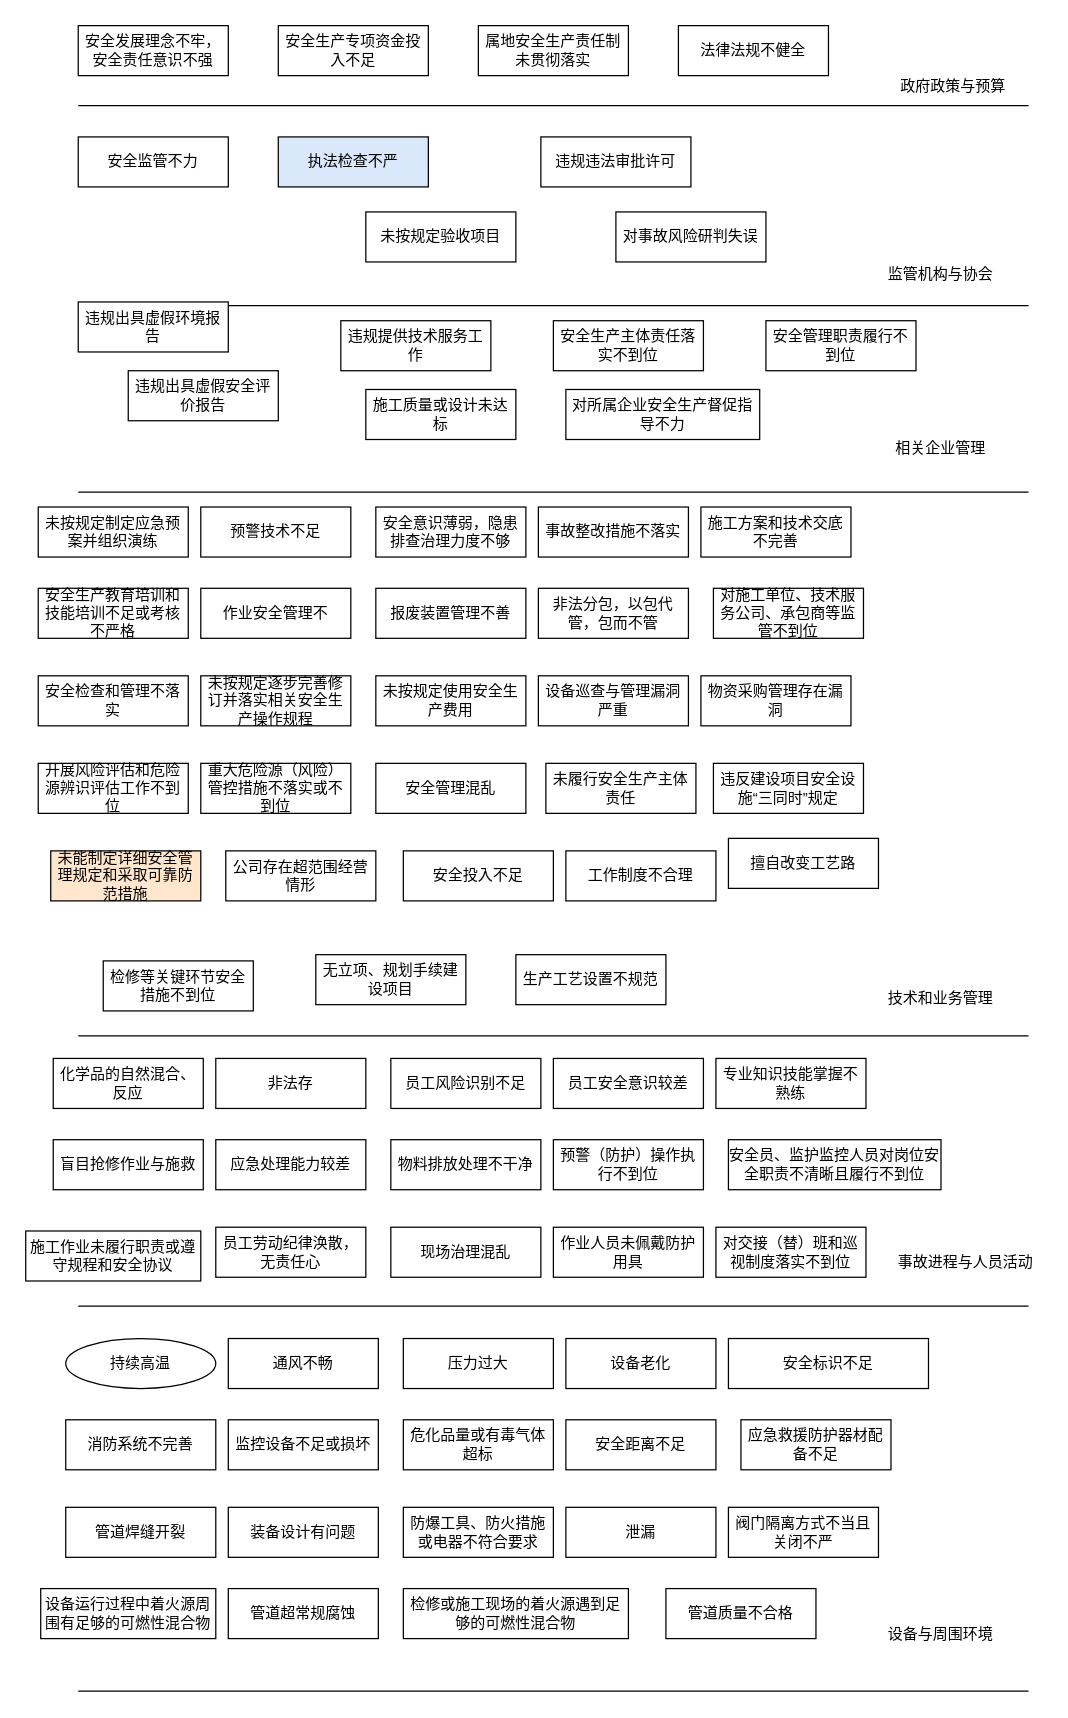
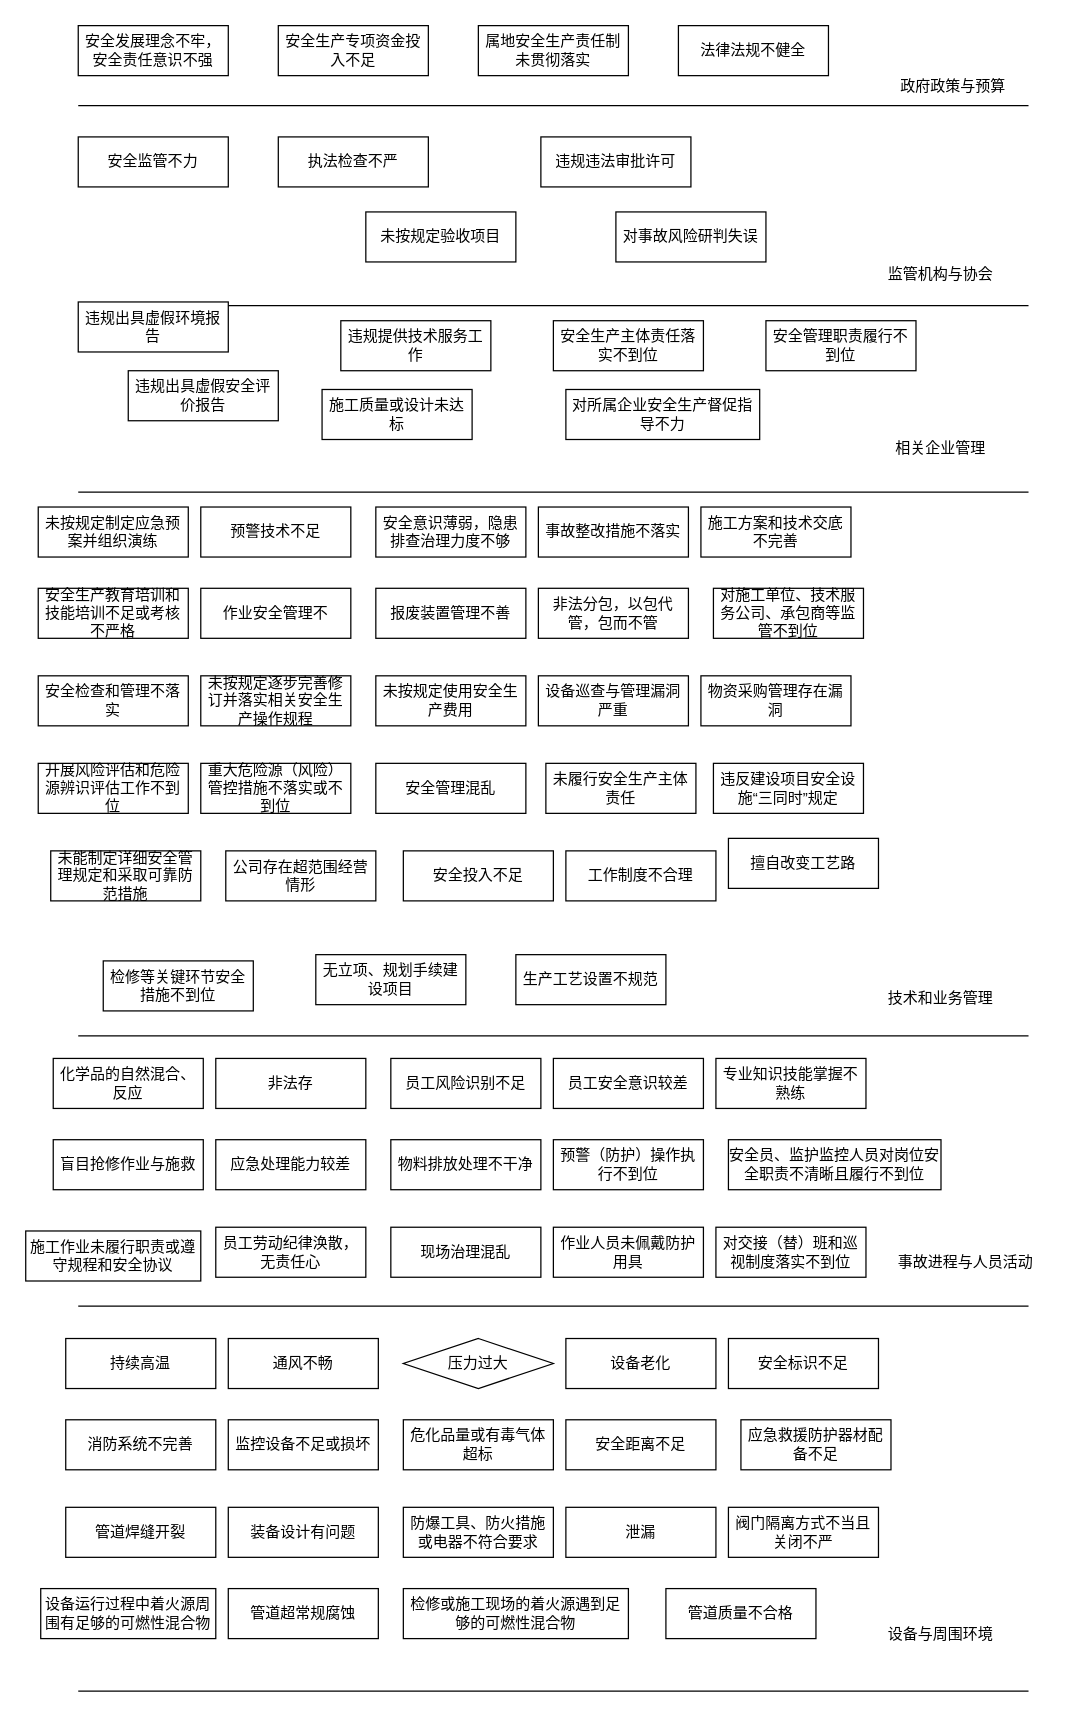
  <mxCell id="0" />
  <mxCell id="1" parent="0" />
  <mxCell id="2" value="" style="endArrow=none;html=1;rounded=0;" edge="1" parent="1"><mxGeometry width="50" height="50" relative="1" as="geometry"><mxPoint x="62" y="84" as="sourcePoint" /><mxPoint x="822" y="84" as="targetPoint" /></mxGeometry></mxCell>
  <mxCell id="3" value="" style="endArrow=none;html=1;rounded=0;" edge="1" parent="1"><mxGeometry width="50" height="50" relative="1" as="geometry"><mxPoint x="62" y="244" as="sourcePoint" /><mxPoint x="822" y="244" as="targetPoint" /></mxGeometry></mxCell>
  <mxCell id="4" value="" style="endArrow=none;html=1;rounded=0;" edge="1" parent="1"><mxGeometry width="50" height="50" relative="1" as="geometry"><mxPoint x="62" y="393" as="sourcePoint" /><mxPoint x="822" y="393" as="targetPoint" /></mxGeometry></mxCell>
  <mxCell id="5" value="" style="endArrow=none;html=1;rounded=0;" edge="1" parent="1"><mxGeometry width="50" height="50" relative="1" as="geometry"><mxPoint x="62" y="828" as="sourcePoint" /><mxPoint x="822" y="828" as="targetPoint" /></mxGeometry></mxCell>
  <mxCell id="6" value="" style="endArrow=none;html=1;rounded=0;" edge="1" parent="1"><mxGeometry width="50" height="50" relative="1" as="geometry"><mxPoint x="62" y="1044" as="sourcePoint" /><mxPoint x="822" y="1044" as="targetPoint" /></mxGeometry></mxCell>
  <mxCell id="7" value="政府政策与预算" style="text;html=1;strokeColor=none;fillColor=none;align=center;verticalAlign=middle;whiteSpace=wrap;rounded=0;" vertex="1" parent="1"><mxGeometry x="712" y="54" width="100" height="30" as="geometry" /></mxCell>
  <mxCell id="8" value="监管机构与协会" style="text;html=1;strokeColor=none;fillColor=none;align=center;verticalAlign=middle;whiteSpace=wrap;rounded=0;" vertex="1" parent="1"><mxGeometry x="702" y="204" width="100" height="30" as="geometry" /></mxCell>
  <mxCell id="9" value="相关企业管理" style="text;html=1;strokeColor=none;fillColor=none;align=center;verticalAlign=middle;whiteSpace=wrap;rounded=0;" vertex="1" parent="1"><mxGeometry x="702" y="343" width="100" height="30" as="geometry" /></mxCell>
  <mxCell id="10" value="技术和业务管理" style="text;html=1;strokeColor=none;fillColor=none;align=center;verticalAlign=middle;whiteSpace=wrap;rounded=0;" vertex="1" parent="1"><mxGeometry x="702" y="783" width="100" height="30" as="geometry" /></mxCell>
  <mxCell id="11" value="事故进程与人员活动" style="text;html=1;strokeColor=none;fillColor=none;align=center;verticalAlign=middle;whiteSpace=wrap;rounded=0;" vertex="1" parent="1"><mxGeometry x="712" y="994" width="120" height="30" as="geometry" /></mxCell>
  <mxCell id="12" value="设备与周围环境" style="text;html=1;strokeColor=none;fillColor=none;align=center;verticalAlign=middle;whiteSpace=wrap;rounded=0;" vertex="1" parent="1"><mxGeometry x="702" y="1292" width="100" height="30" as="geometry" /></mxCell>
  <mxCell id="13" value="" style="endArrow=none;html=1;rounded=0;" edge="1" parent="1"><mxGeometry width="50" height="50" relative="1" as="geometry"><mxPoint x="62" y="1352" as="sourcePoint" /><mxPoint x="822" y="1352" as="targetPoint" /></mxGeometry></mxCell>
  <mxCell id="14" value="安全发展理念不牢，安全责任意识不强" style="rounded=0;whiteSpace=wrap;html=1;" vertex="1" parent="1"><mxGeometry x="62" y="20" width="120" height="40" as="geometry" /></mxCell>
  <mxCell id="15" value="安全生产专项资金投入不足" style="rounded=0;whiteSpace=wrap;html=1;" vertex="1" parent="1"><mxGeometry x="222" y="20" width="120" height="40" as="geometry" /></mxCell>
  <mxCell id="16" value="属地安全生产责任制未贯彻落实" style="rounded=0;whiteSpace=wrap;html=1;" vertex="1" parent="1"><mxGeometry x="382" y="20" width="120" height="40" as="geometry" /></mxCell>
  <mxCell id="17" value="法律法规不健全" style="rounded=0;whiteSpace=wrap;html=1;" vertex="1" parent="1"><mxGeometry x="542" y="20" width="120" height="40" as="geometry" /></mxCell>
  <mxCell id="18" value="对事故风险研判失误" style="rounded=0;whiteSpace=wrap;html=1;" vertex="1" parent="1"><mxGeometry x="492" y="169" width="120" height="40" as="geometry" /></mxCell>
  <mxCell id="19" value="违规违法审批许可" style="rounded=0;whiteSpace=wrap;html=1;" vertex="1" parent="1"><mxGeometry x="432" y="109" width="120" height="40" as="geometry" /></mxCell>
  <mxCell id="20" value="安全监管不力" style="rounded=0;whiteSpace=wrap;html=1;" vertex="1" parent="1"><mxGeometry x="62" y="109" width="120" height="40" as="geometry" /></mxCell>
- <mxCell id="21" value="执法检查不严" style="rounded=0;whiteSpace=wrap;html=1;fillColor=#dae8fc;" vertex="1" parent="1"><mxGeometry x="222" y="109" width="120" height="40" as="geometry" /></mxCell>
+ <mxCell id="21" value="执法检查不严" style="rounded=0;whiteSpace=wrap;html=1;" vertex="1" parent="1"><mxGeometry x="222" y="109" width="120" height="40" as="geometry" /></mxCell>
  <mxCell id="22" value="未按规定验收项目" style="rounded=0;whiteSpace=wrap;html=1;" vertex="1" parent="1"><mxGeometry x="292" y="169" width="120" height="40" as="geometry" /></mxCell>
  <mxCell id="23" value="违规出具虚假环境报告" style="rounded=0;whiteSpace=wrap;html=1;" vertex="1" parent="1"><mxGeometry x="62" y="241" width="120" height="40" as="geometry" /></mxCell>
  <mxCell id="24" value="违规出具虚假安全评价报告" style="rounded=0;whiteSpace=wrap;html=1;" vertex="1" parent="1"><mxGeometry x="102" y="296" width="120" height="40" as="geometry" /></mxCell>
  <mxCell id="25" value="违规提供技术服务工作" style="rounded=0;whiteSpace=wrap;html=1;" vertex="1" parent="1"><mxGeometry x="272" y="256" width="120" height="40" as="geometry" /></mxCell>
- <mxCell id="26" value="施工质量或设计未达标" style="rounded=0;whiteSpace=wrap;html=1;" vertex="1" parent="1"><mxGeometry x="292" y="311" width="120" height="40" as="geometry" /></mxCell>
+ <mxCell id="26" value="施工质量或设计未达标" style="rounded=0;whiteSpace=wrap;html=1;" vertex="1" parent="1"><mxGeometry x="257" y="311" width="120" height="40" as="geometry" /></mxCell>
  <mxCell id="27" value="安全生产主体责任落实不到位" style="rounded=0;whiteSpace=wrap;html=1;" vertex="1" parent="1"><mxGeometry x="442" y="256" width="120" height="40" as="geometry" /></mxCell>
  <mxCell id="28" value="对所属企业安全生产督促指导不力" style="rounded=0;whiteSpace=wrap;html=1;" vertex="1" parent="1"><mxGeometry x="452" y="311" width="155" height="40" as="geometry" /></mxCell>
  <mxCell id="29" value="安全管理职责履行不到位" style="rounded=0;whiteSpace=wrap;html=1;" vertex="1" parent="1"><mxGeometry x="612" y="256" width="120" height="40" as="geometry" /></mxCell>
  <mxCell id="30" value="未按规定制定应急预案并组织演练" style="rounded=0;whiteSpace=wrap;html=1;" vertex="1" parent="1"><mxGeometry x="30" y="405" width="120" height="40" as="geometry" /></mxCell>
  <mxCell id="31" value="安全生产教育培训和技能培训不足或考核不严格" style="rounded=0;whiteSpace=wrap;html=1;" vertex="1" parent="1"><mxGeometry x="30" y="470" width="120" height="40" as="geometry" /></mxCell>
  <mxCell id="32" value="安全检查和管理不落实" style="rounded=0;whiteSpace=wrap;html=1;" vertex="1" parent="1"><mxGeometry x="30" y="540" width="120" height="40" as="geometry" /></mxCell>
  <mxCell id="33" value="预警技术不足" style="rounded=0;whiteSpace=wrap;html=1;" vertex="1" parent="1"><mxGeometry x="160" y="405" width="120" height="40" as="geometry" /></mxCell>
  <mxCell id="34" value="作业安全管理不" style="rounded=0;whiteSpace=wrap;html=1;" vertex="1" parent="1"><mxGeometry x="160" y="470" width="120" height="40" as="geometry" /></mxCell>
  <mxCell id="35" value="未按规定逐步完善修订并落实相关安全生产操作规程" style="rounded=0;whiteSpace=wrap;html=1;" vertex="1" parent="1"><mxGeometry x="160" y="540" width="120" height="40" as="geometry" /></mxCell>
  <mxCell id="36" value="安全意识薄弱，隐患排查治理力度不够" style="rounded=0;whiteSpace=wrap;html=1;" vertex="1" parent="1"><mxGeometry x="300" y="405" width="120" height="40" as="geometry" /></mxCell>
  <mxCell id="37" value="报废装置管理不善" style="rounded=0;whiteSpace=wrap;html=1;" vertex="1" parent="1"><mxGeometry x="300" y="470" width="120" height="40" as="geometry" /></mxCell>
  <mxCell id="38" value="未按规定使用安全生产费用" style="rounded=0;whiteSpace=wrap;html=1;" vertex="1" parent="1"><mxGeometry x="300" y="540" width="120" height="40" as="geometry" /></mxCell>
  <mxCell id="39" value="事故整改措施不落实" style="rounded=0;whiteSpace=wrap;html=1;" vertex="1" parent="1"><mxGeometry x="430" y="405" width="120" height="40" as="geometry" /></mxCell>
  <mxCell id="40" value="非法分包，以包代管，包而不管" style="rounded=0;whiteSpace=wrap;html=1;" vertex="1" parent="1"><mxGeometry x="430" y="470" width="120" height="40" as="geometry" /></mxCell>
  <mxCell id="41" value="设备巡查与管理漏洞严重" style="rounded=0;whiteSpace=wrap;html=1;" vertex="1" parent="1"><mxGeometry x="430" y="540" width="120" height="40" as="geometry" /></mxCell>
  <mxCell id="42" value="施工方案和技术交底不完善" style="rounded=0;whiteSpace=wrap;html=1;" vertex="1" parent="1"><mxGeometry x="560" y="405" width="120" height="40" as="geometry" /></mxCell>
  <mxCell id="43" value="对施工单位、技术服务公司、承包商等监管不到位" style="rounded=0;whiteSpace=wrap;html=1;" vertex="1" parent="1"><mxGeometry x="570" y="470" width="120" height="40" as="geometry" /></mxCell>
  <mxCell id="44" value="物资采购管理存在漏洞" style="rounded=0;whiteSpace=wrap;html=1;" vertex="1" parent="1"><mxGeometry x="560" y="540" width="120" height="40" as="geometry" /></mxCell>
  <mxCell id="45" value="开展风险评估和危险源辨识评估工作不到位" style="rounded=0;whiteSpace=wrap;html=1;" vertex="1" parent="1"><mxGeometry x="30" y="610" width="120" height="40" as="geometry" /></mxCell>
  <mxCell id="46" value="重大危险源（风险）管控措施不落实或不到位" style="rounded=0;whiteSpace=wrap;html=1;" vertex="1" parent="1"><mxGeometry x="160" y="610" width="120" height="40" as="geometry" /></mxCell>
  <mxCell id="47" value="安全管理混乱" style="rounded=0;whiteSpace=wrap;html=1;" vertex="1" parent="1"><mxGeometry x="300" y="610" width="120" height="40" as="geometry" /></mxCell>
  <mxCell id="48" value="未履行安全生产主体责任" style="rounded=0;whiteSpace=wrap;html=1;" vertex="1" parent="1"><mxGeometry x="436" y="610" width="120" height="40" as="geometry" /></mxCell>
  <mxCell id="49" value="违反建设项目安全设施“三同时”规定" style="rounded=0;whiteSpace=wrap;html=1;" vertex="1" parent="1"><mxGeometry x="570" y="610" width="120" height="40" as="geometry" /></mxCell>
- <mxCell id="50" value="未能制定详细安全管理规定和采取可靠防范措施" style="rounded=0;whiteSpace=wrap;html=1;fillColor=#ffe6cc;" vertex="1" parent="1"><mxGeometry x="40" y="680" width="120" height="40" as="geometry" /></mxCell>
+ <mxCell id="50" value="未能制定详细安全管理规定和采取可靠防范措施" style="rounded=0;whiteSpace=wrap;html=1;" vertex="1" parent="1"><mxGeometry x="40" y="680" width="120" height="40" as="geometry" /></mxCell>
  <mxCell id="51" value="公司存在超范围经营情形" style="rounded=0;whiteSpace=wrap;html=1;" vertex="1" parent="1"><mxGeometry x="180" y="680" width="120" height="40" as="geometry" /></mxCell>
  <mxCell id="52" value="安全投入不足" style="rounded=0;whiteSpace=wrap;html=1;" vertex="1" parent="1"><mxGeometry x="322" y="680" width="120" height="40" as="geometry" /></mxCell>
  <mxCell id="53" value="工作制度不合理" style="rounded=0;whiteSpace=wrap;html=1;" vertex="1" parent="1"><mxGeometry x="452" y="680" width="120" height="40" as="geometry" /></mxCell>
  <mxCell id="54" value="擅自改变工艺路" style="rounded=0;whiteSpace=wrap;html=1;" vertex="1" parent="1"><mxGeometry x="582" y="670" width="120" height="40" as="geometry" /></mxCell>
  <mxCell id="55" value="检修等关键环节安全措施不到位" style="rounded=0;whiteSpace=wrap;html=1;" vertex="1" parent="1"><mxGeometry x="82" y="768" width="120" height="40" as="geometry" /></mxCell>
  <mxCell id="56" value="无立项、规划手续建设项目" style="rounded=0;whiteSpace=wrap;html=1;" vertex="1" parent="1"><mxGeometry x="252" y="763" width="120" height="40" as="geometry" /></mxCell>
  <mxCell id="57" value="生产工艺设置不规范" style="rounded=0;whiteSpace=wrap;html=1;" vertex="1" parent="1"><mxGeometry x="412" y="763" width="120" height="40" as="geometry" /></mxCell>
  <mxCell id="58" value="化学品的自然混合、反应" style="rounded=0;whiteSpace=wrap;html=1;" vertex="1" parent="1"><mxGeometry x="42" y="846" width="120" height="40" as="geometry" /></mxCell>
  <mxCell id="59" value="盲目抢修作业与施救" style="rounded=0;whiteSpace=wrap;html=1;" vertex="1" parent="1"><mxGeometry x="42" y="911" width="120" height="40" as="geometry" /></mxCell>
  <mxCell id="60" value="施工作业未履行职责或遵守规程和安全协议" style="rounded=0;whiteSpace=wrap;html=1;" vertex="1" parent="1"><mxGeometry x="20" y="984" width="140" height="40" as="geometry" /></mxCell>
  <mxCell id="61" value="非法存" style="rounded=0;whiteSpace=wrap;html=1;" vertex="1" parent="1"><mxGeometry x="172" y="846" width="120" height="40" as="geometry" /></mxCell>
  <mxCell id="62" value="应急处理能力较差" style="rounded=0;whiteSpace=wrap;html=1;" vertex="1" parent="1"><mxGeometry x="172" y="911" width="120" height="40" as="geometry" /></mxCell>
  <mxCell id="63" value="员工劳动纪律涣散，无责任心" style="rounded=0;whiteSpace=wrap;html=1;" vertex="1" parent="1"><mxGeometry x="172" y="981" width="120" height="40" as="geometry" /></mxCell>
  <mxCell id="64" value="员工风险识别不足" style="rounded=0;whiteSpace=wrap;html=1;" vertex="1" parent="1"><mxGeometry x="312" y="846" width="120" height="40" as="geometry" /></mxCell>
  <mxCell id="65" value="物料排放处理不干净" style="rounded=0;whiteSpace=wrap;html=1;" vertex="1" parent="1"><mxGeometry x="312" y="911" width="120" height="40" as="geometry" /></mxCell>
  <mxCell id="66" value="现场治理混乱" style="rounded=0;whiteSpace=wrap;html=1;" vertex="1" parent="1"><mxGeometry x="312" y="981" width="120" height="40" as="geometry" /></mxCell>
  <mxCell id="67" value="员工安全意识较差" style="rounded=0;whiteSpace=wrap;html=1;" vertex="1" parent="1"><mxGeometry x="442" y="846" width="120" height="40" as="geometry" /></mxCell>
  <mxCell id="68" value="预警（防护）操作执行不到位" style="rounded=0;whiteSpace=wrap;html=1;" vertex="1" parent="1"><mxGeometry x="442" y="911" width="120" height="40" as="geometry" /></mxCell>
  <mxCell id="69" value="作业人员未佩戴防护用具" style="rounded=0;whiteSpace=wrap;html=1;" vertex="1" parent="1"><mxGeometry x="442" y="981" width="120" height="40" as="geometry" /></mxCell>
  <mxCell id="70" value="专业知识技能掌握不熟练" style="rounded=0;whiteSpace=wrap;html=1;" vertex="1" parent="1"><mxGeometry x="572" y="846" width="120" height="40" as="geometry" /></mxCell>
  <mxCell id="71" value="安全员、监护监控人员对岗位安全职责不清晰且履行不到位" style="rounded=0;whiteSpace=wrap;html=1;" vertex="1" parent="1"><mxGeometry x="582" y="911" width="170" height="40" as="geometry" /></mxCell>
  <mxCell id="72" value="对交接（替）班和巡视制度落实不到位" style="rounded=0;whiteSpace=wrap;html=1;" vertex="1" parent="1"><mxGeometry x="572" y="981" width="120" height="40" as="geometry" /></mxCell>
- <mxCell id="73" value="持续高温" style="ellipse;whiteSpace=wrap;html=1;" vertex="1" parent="1"><mxGeometry x="52" y="1070" width="120" height="40" as="geometry" /></mxCell>
+ <mxCell id="73" value="持续高温" style="rounded=0;whiteSpace=wrap;html=1;" vertex="1" parent="1"><mxGeometry x="52" y="1070" width="120" height="40" as="geometry" /></mxCell>
  <mxCell id="74" value="消防系统不完善" style="rounded=0;whiteSpace=wrap;html=1;" vertex="1" parent="1"><mxGeometry x="52" y="1135" width="120" height="40" as="geometry" /></mxCell>
  <mxCell id="75" value="管道焊缝开裂" style="rounded=0;whiteSpace=wrap;html=1;" vertex="1" parent="1"><mxGeometry x="52" y="1205" width="120" height="40" as="geometry" /></mxCell>
  <mxCell id="76" value="通风不畅" style="rounded=0;whiteSpace=wrap;html=1;" vertex="1" parent="1"><mxGeometry x="182" y="1070" width="120" height="40" as="geometry" /></mxCell>
  <mxCell id="77" value="监控设备不足或损坏" style="rounded=0;whiteSpace=wrap;html=1;" vertex="1" parent="1"><mxGeometry x="182" y="1135" width="120" height="40" as="geometry" /></mxCell>
  <mxCell id="78" value="装备设计有问题" style="rounded=0;whiteSpace=wrap;html=1;" vertex="1" parent="1"><mxGeometry x="182" y="1205" width="120" height="40" as="geometry" /></mxCell>
- <mxCell id="79" value="压力过大" style="rounded=0;whiteSpace=wrap;html=1;" vertex="1" parent="1"><mxGeometry x="322" y="1070" width="120" height="40" as="geometry" /></mxCell>
+ <mxCell id="79" value="压力过大" style="rhombus;whiteSpace=wrap;html=1;" vertex="1" parent="1"><mxGeometry x="322" y="1070" width="120" height="40" as="geometry" /></mxCell>
  <mxCell id="80" value="危化品量或有毒气体超标" style="rounded=0;whiteSpace=wrap;html=1;" vertex="1" parent="1"><mxGeometry x="322" y="1135" width="120" height="40" as="geometry" /></mxCell>
  <mxCell id="81" value="防爆工具、防火措施或电器不符合要求" style="rounded=0;whiteSpace=wrap;html=1;" vertex="1" parent="1"><mxGeometry x="322" y="1205" width="120" height="40" as="geometry" /></mxCell>
  <mxCell id="82" value="设备老化" style="rounded=0;whiteSpace=wrap;html=1;" vertex="1" parent="1"><mxGeometry x="452" y="1070" width="120" height="40" as="geometry" /></mxCell>
  <mxCell id="83" value="安全距离不足" style="rounded=0;whiteSpace=wrap;html=1;" vertex="1" parent="1"><mxGeometry x="452" y="1135" width="120" height="40" as="geometry" /></mxCell>
  <mxCell id="84" value="泄漏" style="rounded=0;whiteSpace=wrap;html=1;" vertex="1" parent="1"><mxGeometry x="452" y="1205" width="120" height="40" as="geometry" /></mxCell>
- <mxCell id="85" value="安全标识不足" style="rounded=0;whiteSpace=wrap;html=1;" vertex="1" parent="1"><mxGeometry x="582" y="1070" width="160" height="40" as="geometry" /></mxCell>
+ <mxCell id="85" value="安全标识不足" style="rounded=0;whiteSpace=wrap;html=1;" vertex="1" parent="1"><mxGeometry x="582" y="1070" width="120" height="40" as="geometry" /></mxCell>
  <mxCell id="86" value="应急救援防护器材配备不足" style="rounded=0;whiteSpace=wrap;html=1;" vertex="1" parent="1"><mxGeometry x="592" y="1135" width="120" height="40" as="geometry" /></mxCell>
  <mxCell id="87" value="阀门隔离方式不当且关闭不严" style="rounded=0;whiteSpace=wrap;html=1;" vertex="1" parent="1"><mxGeometry x="582" y="1205" width="120" height="40" as="geometry" /></mxCell>
  <mxCell id="88" value="设备运行过程中着火源周围有足够的可燃性混合物" style="rounded=0;whiteSpace=wrap;html=1;" vertex="1" parent="1"><mxGeometry x="32" y="1270" width="140" height="40" as="geometry" /></mxCell>
  <mxCell id="89" value="管道超常规腐蚀" style="rounded=0;whiteSpace=wrap;html=1;" vertex="1" parent="1"><mxGeometry x="182" y="1270" width="120" height="40" as="geometry" /></mxCell>
  <mxCell id="90" value="检修或施工现场的着火源遇到足够的可燃性混合物" style="rounded=0;whiteSpace=wrap;html=1;" vertex="1" parent="1"><mxGeometry x="322" y="1270" width="180" height="40" as="geometry" /></mxCell>
  <mxCell id="91" value="管道质量不合格" style="rounded=0;whiteSpace=wrap;html=1;" vertex="1" parent="1"><mxGeometry x="532" y="1270" width="120" height="40" as="geometry" /></mxCell>
